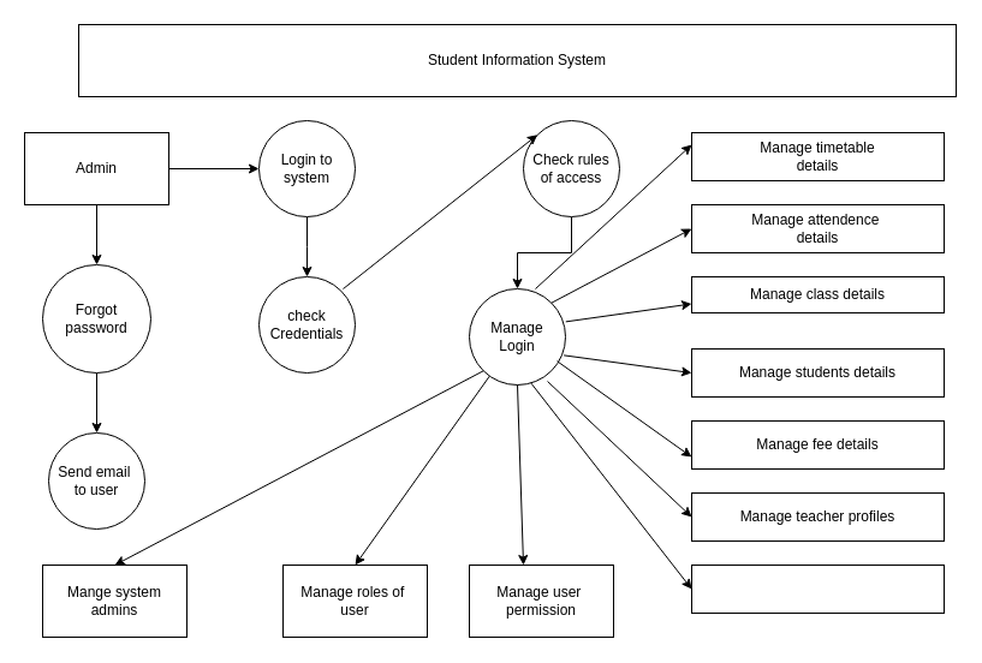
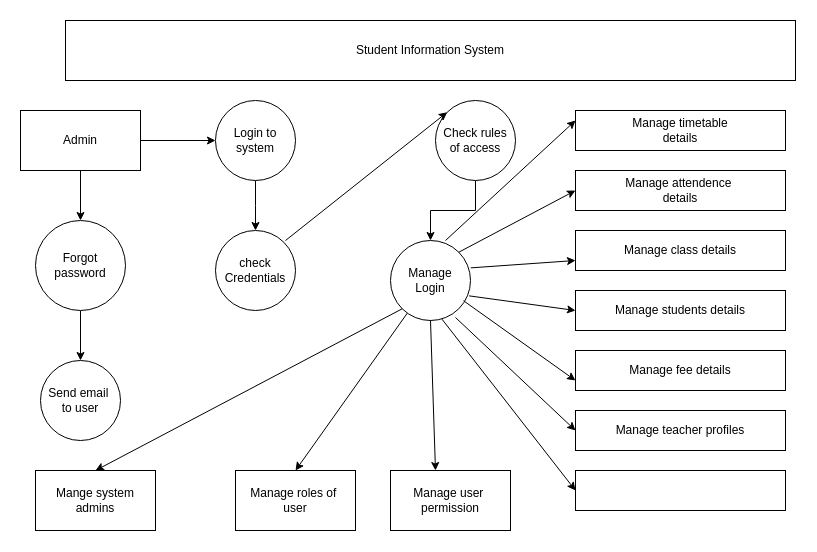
  <mxCell id="0" />
  <mxCell id="1" parent="0" />
  <mxCell id="2" value="Student Information System" style="rounded=0;whiteSpace=wrap;html=1;" vertex="1" parent="1"><mxGeometry x="65" y="20" width="730" height="60" as="geometry" /></mxCell>
  <mxCell id="3" value="" style="edgeStyle=orthogonalEdgeStyle;rounded=0;orthogonalLoop=1;jettySize=auto;html=1;" edge="1" parent="1" source="4" target="17"><mxGeometry relative="1" as="geometry" /></mxCell>
  <mxCell id="4" value="Forgot&lt;div&gt;password&lt;/div&gt;" style="ellipse;whiteSpace=wrap;html=1;aspect=fixed;" vertex="1" parent="1"><mxGeometry x="35" y="220" width="90" height="90" as="geometry" /></mxCell>
  <mxCell id="5" value="Mange system&lt;div&gt;admins&lt;/div&gt;" style="rounded=0;whiteSpace=wrap;html=1;" vertex="1" parent="1"><mxGeometry x="35" y="470" width="120" height="60" as="geometry" /></mxCell>
  <mxCell id="6" style="edgeStyle=orthogonalEdgeStyle;rounded=0;orthogonalLoop=1;jettySize=auto;html=1;" edge="1" parent="1" source="7"><mxGeometry relative="1" as="geometry"><mxPoint x="255" y="230" as="targetPoint" /></mxGeometry></mxCell>
  <mxCell id="7" value="Login to&lt;div&gt;system&lt;/div&gt;" style="ellipse;whiteSpace=wrap;html=1;aspect=fixed;" vertex="1" parent="1"><mxGeometry x="215" y="100" width="80" height="80" as="geometry" /></mxCell>
  <mxCell id="8" value="check&lt;div&gt;Credentials&lt;/div&gt;" style="ellipse;whiteSpace=wrap;html=1;aspect=fixed;" vertex="1" parent="1"><mxGeometry x="215" y="230" width="80" height="80" as="geometry" /></mxCell>
  <mxCell id="9" style="edgeStyle=orthogonalEdgeStyle;rounded=0;orthogonalLoop=1;jettySize=auto;html=1;entryX=0.5;entryY=0;entryDx=0;entryDy=0;" edge="1" parent="1" source="10" target="11"><mxGeometry relative="1" as="geometry" /></mxCell>
  <mxCell id="10" value="Check rules&lt;div&gt;of access&lt;/div&gt;" style="ellipse;whiteSpace=wrap;html=1;aspect=fixed;" vertex="1" parent="1"><mxGeometry x="435" y="100" width="80" height="80" as="geometry" /></mxCell>
  <mxCell id="11" value="Manage&lt;div&gt;Login&lt;/div&gt;" style="ellipse;whiteSpace=wrap;html=1;aspect=fixed;" vertex="1" parent="1"><mxGeometry x="390" y="240" width="80" height="80" as="geometry" /></mxCell>
  <mxCell id="12" value="Manage roles of&amp;nbsp;&lt;div&gt;user&lt;/div&gt;" style="rounded=0;whiteSpace=wrap;html=1;" vertex="1" parent="1"><mxGeometry x="235" y="470" width="120" height="60" as="geometry" /></mxCell>
  <mxCell id="13" value="Manage user&amp;nbsp;&lt;div&gt;permission&lt;/div&gt;" style="rounded=0;whiteSpace=wrap;html=1;" vertex="1" parent="1"><mxGeometry x="390" y="470" width="120" height="60" as="geometry" /></mxCell>
  <mxCell id="14" value="" style="edgeStyle=orthogonalEdgeStyle;rounded=0;orthogonalLoop=1;jettySize=auto;html=1;" edge="1" parent="1" source="16" target="4"><mxGeometry relative="1" as="geometry" /></mxCell>
  <mxCell id="15" value="" style="edgeStyle=orthogonalEdgeStyle;rounded=0;orthogonalLoop=1;jettySize=auto;html=1;" edge="1" parent="1" source="16" target="7"><mxGeometry relative="1" as="geometry" /></mxCell>
  <mxCell id="16" value="Admin" style="rounded=0;whiteSpace=wrap;html=1;" vertex="1" parent="1"><mxGeometry x="20" y="110" width="120" height="60" as="geometry" /></mxCell>
  <mxCell id="17" value="Send email&amp;nbsp;&lt;div&gt;to user&lt;/div&gt;" style="ellipse;whiteSpace=wrap;html=1;aspect=fixed;" vertex="1" parent="1"><mxGeometry x="40" y="360" width="80" height="80" as="geometry" /></mxCell>
  <mxCell id="18" value="" style="endArrow=classic;html=1;rounded=0;entryX=0;entryY=0;entryDx=0;entryDy=0;" edge="1" parent="1" target="10"><mxGeometry width="50" height="50" relative="1" as="geometry"><mxPoint x="285" y="240" as="sourcePoint" /><mxPoint x="335" y="190" as="targetPoint" /></mxGeometry></mxCell>
  <mxCell id="19" value="" style="endArrow=classic;html=1;rounded=0;entryX=0.5;entryY=0;entryDx=0;entryDy=0;" edge="1" parent="1" source="11" target="12"><mxGeometry width="50" height="50" relative="1" as="geometry"><mxPoint x="315" y="360" as="sourcePoint" /><mxPoint x="365" y="310" as="targetPoint" /></mxGeometry></mxCell>
  <mxCell id="20" value="" style="endArrow=classic;html=1;rounded=0;exitX=0.5;exitY=1;exitDx=0;exitDy=0;" edge="1" parent="1" source="11"><mxGeometry width="50" height="50" relative="1" as="geometry"><mxPoint x="385" y="340" as="sourcePoint" /><mxPoint x="435" y="470" as="targetPoint" /></mxGeometry></mxCell>
  <mxCell id="21" value="" style="endArrow=classic;html=1;rounded=0;entryX=0.5;entryY=0;entryDx=0;entryDy=0;exitX=0;exitY=1;exitDx=0;exitDy=0;" edge="1" parent="1" source="11" target="5"><mxGeometry width="50" height="50" relative="1" as="geometry"><mxPoint x="385" y="340" as="sourcePoint" /><mxPoint x="435" y="290" as="targetPoint" /></mxGeometry></mxCell>
  <mxCell id="22" value="Manage attendence&amp;nbsp;&lt;div&gt;details&lt;/div&gt;" style="rounded=0;whiteSpace=wrap;html=1;" vertex="1" parent="1"><mxGeometry x="575" y="170" width="210" height="40" as="geometry" /></mxCell>
  <mxCell id="23" value="Manage timetable&lt;div&gt;details&lt;/div&gt;" style="rounded=0;whiteSpace=wrap;html=1;" vertex="1" parent="1"><mxGeometry x="575" y="110" width="210" height="40" as="geometry" /></mxCell>
- <mxCell id="24" value="Manage class details" style="rounded=0;whiteSpace=wrap;html=1;" vertex="1" parent="1"><mxGeometry x="575" y="230" width="210" height="30" as="geometry" /></mxCell>
+ <mxCell id="24" value="Manage class details" style="rounded=0;whiteSpace=wrap;html=1;" vertex="1" parent="1"><mxGeometry x="575" y="230" width="210" height="40" as="geometry" /></mxCell>
  <mxCell id="25" value="Manage students details" style="rounded=0;whiteSpace=wrap;html=1;" vertex="1" parent="1"><mxGeometry x="575" y="290" width="210" height="40" as="geometry" /></mxCell>
  <mxCell id="26" value="" style="rounded=0;whiteSpace=wrap;html=1;" vertex="1" parent="1"><mxGeometry x="575" y="470" width="210" height="40" as="geometry" /></mxCell>
  <mxCell id="27" value="" style="endArrow=classic;html=1;rounded=0;entryX=0;entryY=0.25;entryDx=0;entryDy=0;" edge="1" parent="1" target="23"><mxGeometry width="50" height="50" relative="1" as="geometry"><mxPoint x="445" y="240" as="sourcePoint" /><mxPoint x="495" y="190" as="targetPoint" /></mxGeometry></mxCell>
  <mxCell id="28" value="" style="endArrow=classic;html=1;rounded=0;exitX=1;exitY=0;exitDx=0;exitDy=0;entryX=0;entryY=0.5;entryDx=0;entryDy=0;" edge="1" parent="1" source="11" target="22"><mxGeometry width="50" height="50" relative="1" as="geometry"><mxPoint x="465" y="370" as="sourcePoint" /><mxPoint x="575" y="250" as="targetPoint" /></mxGeometry></mxCell>
  <mxCell id="29" value="" style="endArrow=classic;html=1;rounded=0;entryX=0;entryY=0.75;entryDx=0;entryDy=0;exitX=1.003;exitY=0.342;exitDx=0;exitDy=0;exitPerimeter=0;" edge="1" parent="1" source="11" target="24"><mxGeometry width="50" height="50" relative="1" as="geometry"><mxPoint x="475" y="390" as="sourcePoint" /><mxPoint x="605" y="270" as="targetPoint" /></mxGeometry></mxCell>
  <mxCell id="30" value="" style="endArrow=classic;html=1;rounded=0;entryX=0;entryY=0.5;entryDx=0;entryDy=0;exitX=0.983;exitY=0.692;exitDx=0;exitDy=0;exitPerimeter=0;" edge="1" parent="1" source="11" target="25"><mxGeometry width="50" height="50" relative="1" as="geometry"><mxPoint x="475" y="420" as="sourcePoint" /><mxPoint x="605" y="300" as="targetPoint" /></mxGeometry></mxCell>
  <mxCell id="31" value="" style="endArrow=classic;html=1;rounded=0;entryX=0;entryY=0.75;entryDx=0;entryDy=0;exitX=0.913;exitY=0.753;exitDx=0;exitDy=0;exitPerimeter=0;" edge="1" parent="1" source="11" target="34"><mxGeometry width="50" height="50" relative="1" as="geometry"><mxPoint x="475" y="450" as="sourcePoint" /><mxPoint x="605" y="330" as="targetPoint" /></mxGeometry></mxCell>
  <mxCell id="32" value="" style="endArrow=classic;html=1;rounded=0;entryX=0;entryY=0.25;entryDx=0;entryDy=0;exitX=0.813;exitY=0.963;exitDx=0;exitDy=0;exitPerimeter=0;" edge="1" parent="1" source="34"><mxGeometry width="50" height="50" relative="1" as="geometry"><mxPoint x="485" y="480" as="sourcePoint" /><mxPoint x="615" y="360" as="targetPoint" /></mxGeometry></mxCell>
  <mxCell id="33" value="" style="endArrow=classic;html=1;rounded=0;entryX=0;entryY=0.5;entryDx=0;entryDy=0;exitX=0.813;exitY=0.963;exitDx=0;exitDy=0;exitPerimeter=0;" edge="1" parent="1" source="11"><mxGeometry width="50" height="50" relative="1" as="geometry"><mxPoint x="455" y="317" as="sourcePoint" /><mxPoint x="575" y="430" as="targetPoint" /></mxGeometry></mxCell>
  <mxCell id="34" value="Manage fee details" style="rounded=0;whiteSpace=wrap;html=1;" vertex="1" parent="1"><mxGeometry x="575" y="350" width="210" height="40" as="geometry" /></mxCell>
  <mxCell id="35" value="" style="endArrow=classic;html=1;rounded=0;entryX=0;entryY=0.5;entryDx=0;entryDy=0;exitX=0.643;exitY=0.983;exitDx=0;exitDy=0;exitPerimeter=0;" edge="1" parent="1" source="11" target="26"><mxGeometry width="50" height="50" relative="1" as="geometry"><mxPoint x="485" y="520" as="sourcePoint" /><mxPoint x="615" y="400" as="targetPoint" /></mxGeometry></mxCell>
  <mxCell id="36" value="Manage teacher profiles" style="rounded=0;whiteSpace=wrap;html=1;" vertex="1" parent="1"><mxGeometry x="575" y="410" width="210" height="40" as="geometry" /></mxCell>
